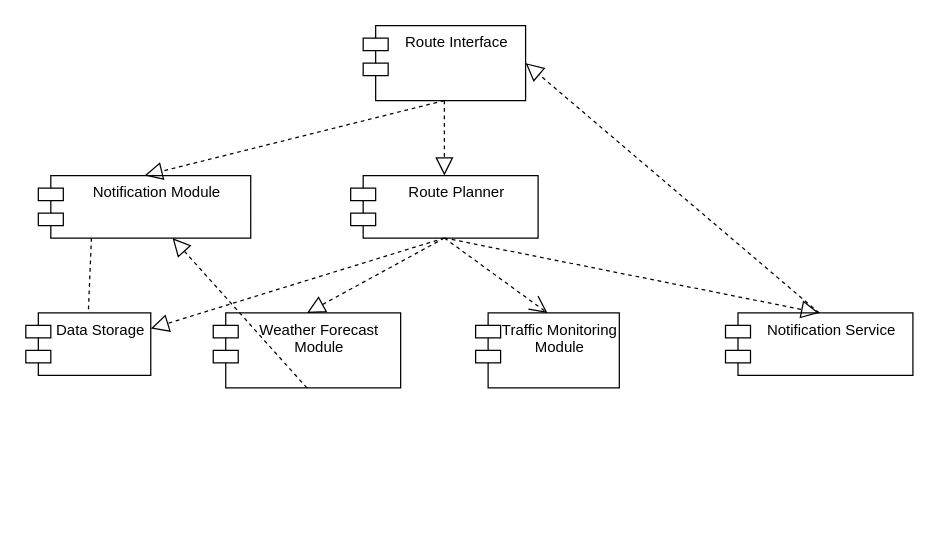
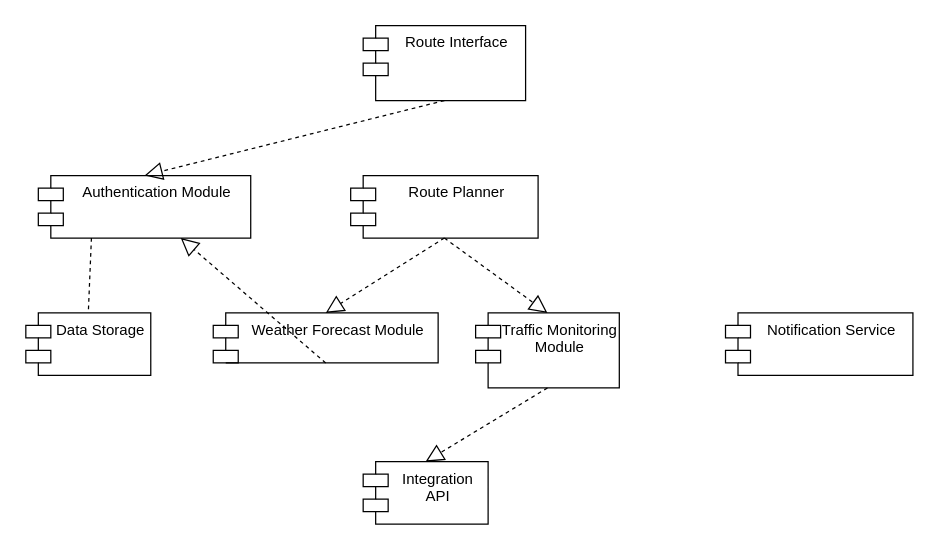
  <mxCell id="0" />
  <mxCell id="1" parent="0" />
  <mxCell id="2" value="Route Interface" style="shape=module;align=left;spacingLeft=20;align=center;verticalAlign=top;whiteSpace=wrap;html=1;" vertex="1" parent="1"><mxGeometry x="290" y="20" width="130" height="60" as="geometry" /></mxCell>
- <mxCell id="3" value="Notification Module" style="shape=module;align=left;spacingLeft=20;align=center;verticalAlign=top;whiteSpace=wrap;html=1;" vertex="1" parent="1"><mxGeometry x="30" y="140" width="170" height="50" as="geometry" /></mxCell>
+ <mxCell id="3" value="Authentication Module" style="shape=module;align=left;spacingLeft=20;align=center;verticalAlign=top;whiteSpace=wrap;html=1;" vertex="1" parent="1"><mxGeometry x="30" y="140" width="170" height="50" as="geometry" /></mxCell>
  <mxCell id="4" value="Route Planner" style="shape=module;align=left;spacingLeft=20;align=center;verticalAlign=top;whiteSpace=wrap;html=1;" vertex="1" parent="1"><mxGeometry x="280" y="140" width="150" height="50" as="geometry" /></mxCell>
- <mxCell id="5" value="Weather Forecast Module" style="shape=module;align=left;spacingLeft=20;align=center;verticalAlign=top;whiteSpace=wrap;html=1;" vertex="1" parent="1"><mxGeometry x="170" y="250" width="150" height="60" as="geometry" /></mxCell>
+ <mxCell id="5" value="Weather Forecast Module" style="shape=module;align=left;spacingLeft=20;align=center;verticalAlign=top;whiteSpace=wrap;html=1;" vertex="1" parent="1"><mxGeometry x="170" y="250" width="180" height="40" as="geometry" /></mxCell>
  <mxCell id="6" value="Traffic Monitoring Module" style="shape=module;align=left;spacingLeft=20;align=center;verticalAlign=top;whiteSpace=wrap;html=1;" vertex="1" parent="1"><mxGeometry x="380" y="250" width="115" height="60" as="geometry" /></mxCell>
  <mxCell id="7" value="Notification Service" style="shape=module;align=left;spacingLeft=20;align=center;verticalAlign=top;whiteSpace=wrap;html=1;" vertex="1" parent="1"><mxGeometry x="580" y="250" width="150" height="50" as="geometry" /></mxCell>
  <mxCell id="8" value="Data Storage" style="shape=module;align=left;spacingLeft=20;align=center;verticalAlign=top;whiteSpace=wrap;html=1;" vertex="1" parent="1"><mxGeometry x="20" y="250" width="100" height="50" as="geometry" /></mxCell>
+ <mxCell id="9" value="Integration API" style="shape=module;align=left;spacingLeft=20;align=center;verticalAlign=top;whiteSpace=wrap;html=1;" vertex="1" parent="1"><mxGeometry x="290" y="369" width="100" height="50" as="geometry" /></mxCell>
  <mxCell id="10" value="" style="endArrow=block;dashed=1;endFill=0;endSize=12;html=1;rounded=0;exitX=0.5;exitY=1;exitDx=0;exitDy=0;entryX=0.5;entryY=0;entryDx=0;entryDy=0;" edge="1" parent="1" source="2" target="3"><mxGeometry width="160" relative="1" as="geometry"><mxPoint x="200" y="50" as="sourcePoint" /><mxPoint x="360" y="50" as="targetPoint" /></mxGeometry></mxCell>
- <mxCell id="11" value="" style="endArrow=block;dashed=1;endFill=0;endSize=12;html=1;rounded=0;exitX=0.5;exitY=1;exitDx=0;exitDy=0;entryX=0.5;entryY=0;entryDx=0;entryDy=0;" edge="1" parent="1" source="2" target="4"><mxGeometry width="160" relative="1" as="geometry"><mxPoint x="410" y="90" as="sourcePoint" /><mxPoint x="570" y="90" as="targetPoint" /></mxGeometry></mxCell>
  <mxCell id="12" value="" style="endArrow=block;dashed=1;endFill=0;endSize=12;html=1;rounded=0;exitX=0.5;exitY=1;exitDx=0;exitDy=0;entryX=0.5;entryY=0;entryDx=0;entryDy=0;" edge="1" parent="1" source="4" target="5"><mxGeometry width="160" relative="1" as="geometry"><mxPoint x="330" y="260" as="sourcePoint" /><mxPoint x="490" y="260" as="targetPoint" /></mxGeometry></mxCell>
- <mxCell id="13" value="" style="endArrow=open;dashed=1;endFill=0;endSize=12;html=1;rounded=0;exitX=0.5;exitY=1;exitDx=0;exitDy=0;entryX=0.5;entryY=0;entryDx=0;entryDy=0;" edge="1" parent="1" source="4" target="6"><mxGeometry width="160" relative="1" as="geometry"><mxPoint x="330" y="260" as="sourcePoint" /><mxPoint x="490" y="260" as="targetPoint" /></mxGeometry></mxCell>
+ <mxCell id="13" value="" style="endArrow=block;dashed=1;endFill=0;endSize=12;html=1;rounded=0;exitX=0.5;exitY=1;exitDx=0;exitDy=0;entryX=0.5;entryY=0;entryDx=0;entryDy=0;" edge="1" parent="1" source="4" target="6"><mxGeometry width="160" relative="1" as="geometry"><mxPoint x="330" y="260" as="sourcePoint" /><mxPoint x="490" y="260" as="targetPoint" /></mxGeometry></mxCell>
+ <mxCell id="14" value="" style="endArrow=block;dashed=1;endFill=0;endSize=12;html=1;rounded=0;entryX=0.5;entryY=0;entryDx=0;entryDy=0;exitX=0.5;exitY=1;exitDx=0;exitDy=0;" edge="1" parent="1" source="6" target="9"><mxGeometry width="160" relative="1" as="geometry"><mxPoint x="330" y="260" as="sourcePoint" /><mxPoint x="490" y="260" as="targetPoint" /></mxGeometry></mxCell>
  <mxCell id="15" value="" style="endArrow=block;dashed=1;endFill=0;endSize=12;html=1;rounded=0;exitX=0.5;exitY=1;exitDx=0;exitDy=0;" edge="1" parent="1" source="5" target="3"><mxGeometry width="160" relative="1" as="geometry"><mxPoint x="200" y="369" as="sourcePoint" /><mxPoint x="360" y="369" as="targetPoint" /></mxGeometry></mxCell>
- <mxCell id="16" value="" style="endArrow=block;dashed=1;endFill=0;endSize=12;html=1;rounded=0;exitX=0.5;exitY=1;exitDx=0;exitDy=0;entryX=1;entryY=0.25;entryDx=0;entryDy=0;" edge="1" parent="1" source="4" target="8"><mxGeometry width="160" relative="1" as="geometry"><mxPoint x="330" y="260" as="sourcePoint" /><mxPoint x="490" y="260" as="targetPoint" /></mxGeometry></mxCell>
  <mxCell id="17" value="" style="endArrow=none;dashed=1;endFill=0;endSize=12;html=1;rounded=0;exitX=0.25;exitY=1;exitDx=0;exitDy=0;entryX=0.5;entryY=0;entryDx=0;entryDy=0;" edge="1" parent="1" source="3" target="8"><mxGeometry width="160" relative="1" as="geometry"><mxPoint x="330" y="260" as="sourcePoint" /><mxPoint x="490" y="260" as="targetPoint" /></mxGeometry></mxCell>
- <mxCell id="18" value="" style="endArrow=block;dashed=1;endFill=0;endSize=12;html=1;rounded=0;exitX=0.5;exitY=1;exitDx=0;exitDy=0;entryX=0.5;entryY=0;entryDx=0;entryDy=0;" edge="1" parent="1" source="4" target="7"><mxGeometry width="160" relative="1" as="geometry"><mxPoint x="330" y="260" as="sourcePoint" /><mxPoint x="490" y="260" as="targetPoint" /></mxGeometry></mxCell>
- <mxCell id="19" value="" style="endArrow=block;dashed=1;endFill=0;endSize=12;html=1;rounded=0;exitX=0.5;exitY=0;exitDx=0;exitDy=0;entryX=1;entryY=0.5;entryDx=0;entryDy=0;" edge="1" parent="1" source="7" target="2"><mxGeometry width="160" relative="1" as="geometry"><mxPoint x="330" y="260" as="sourcePoint" /><mxPoint x="490" y="260" as="targetPoint" /></mxGeometry></mxCell>
